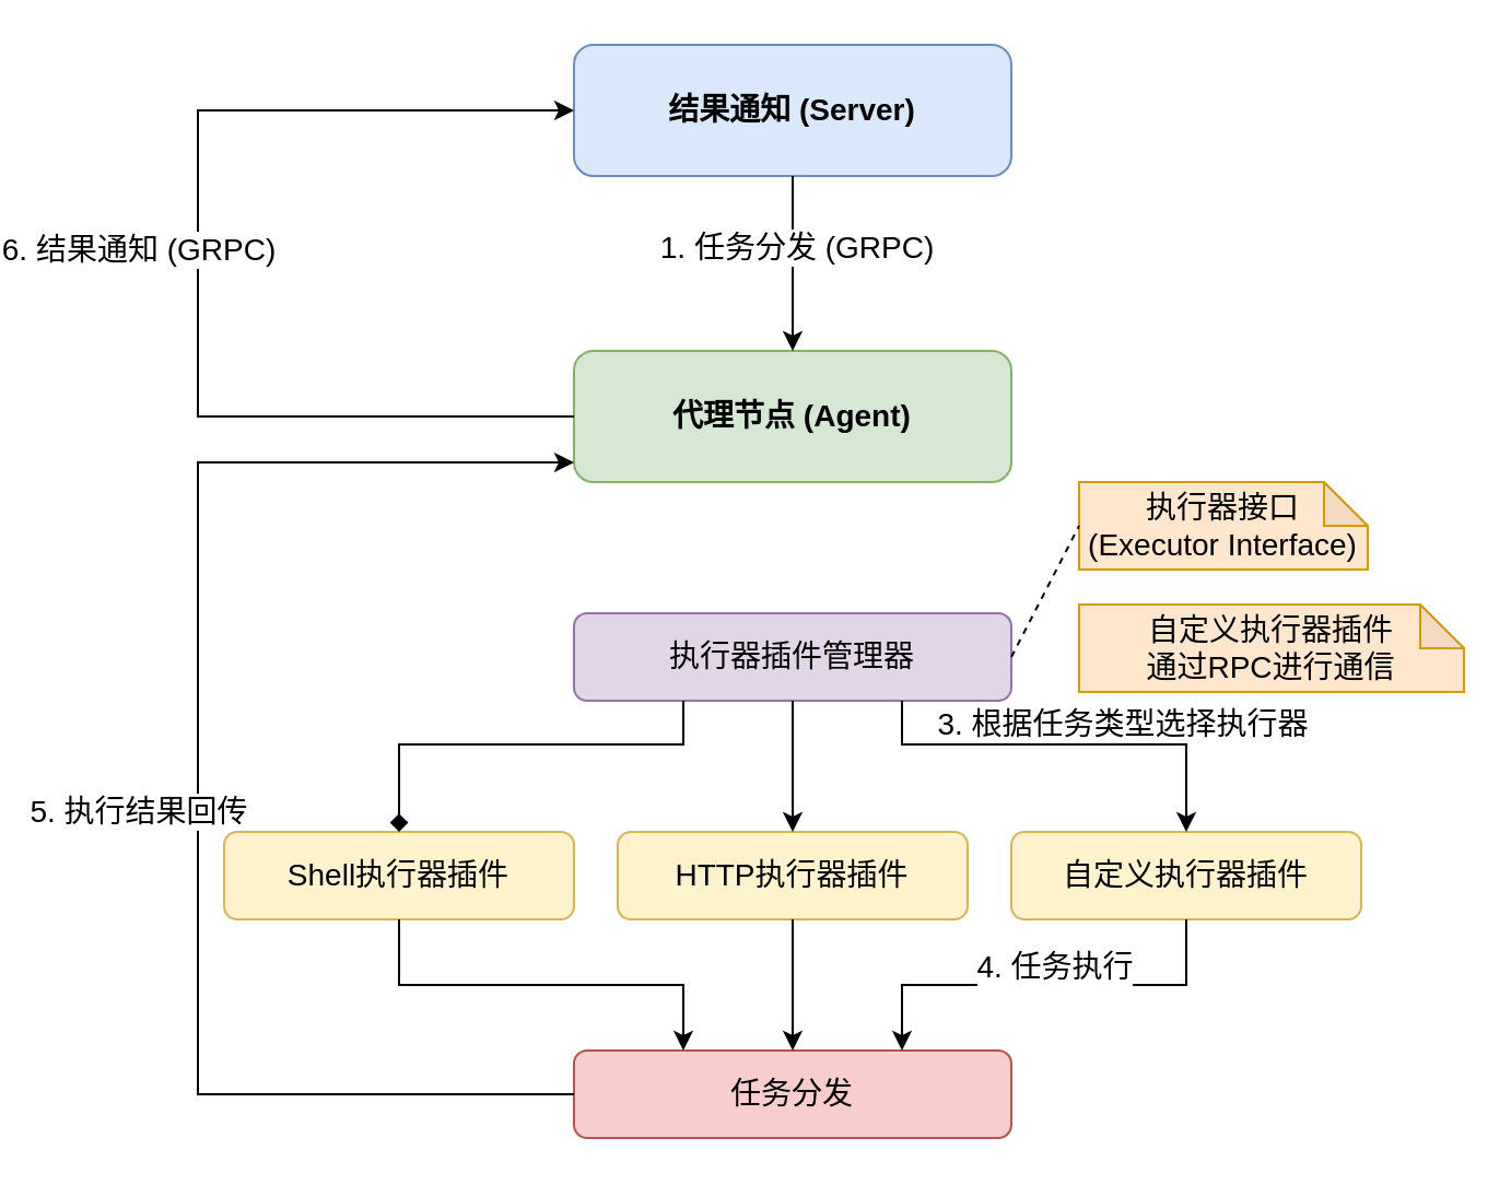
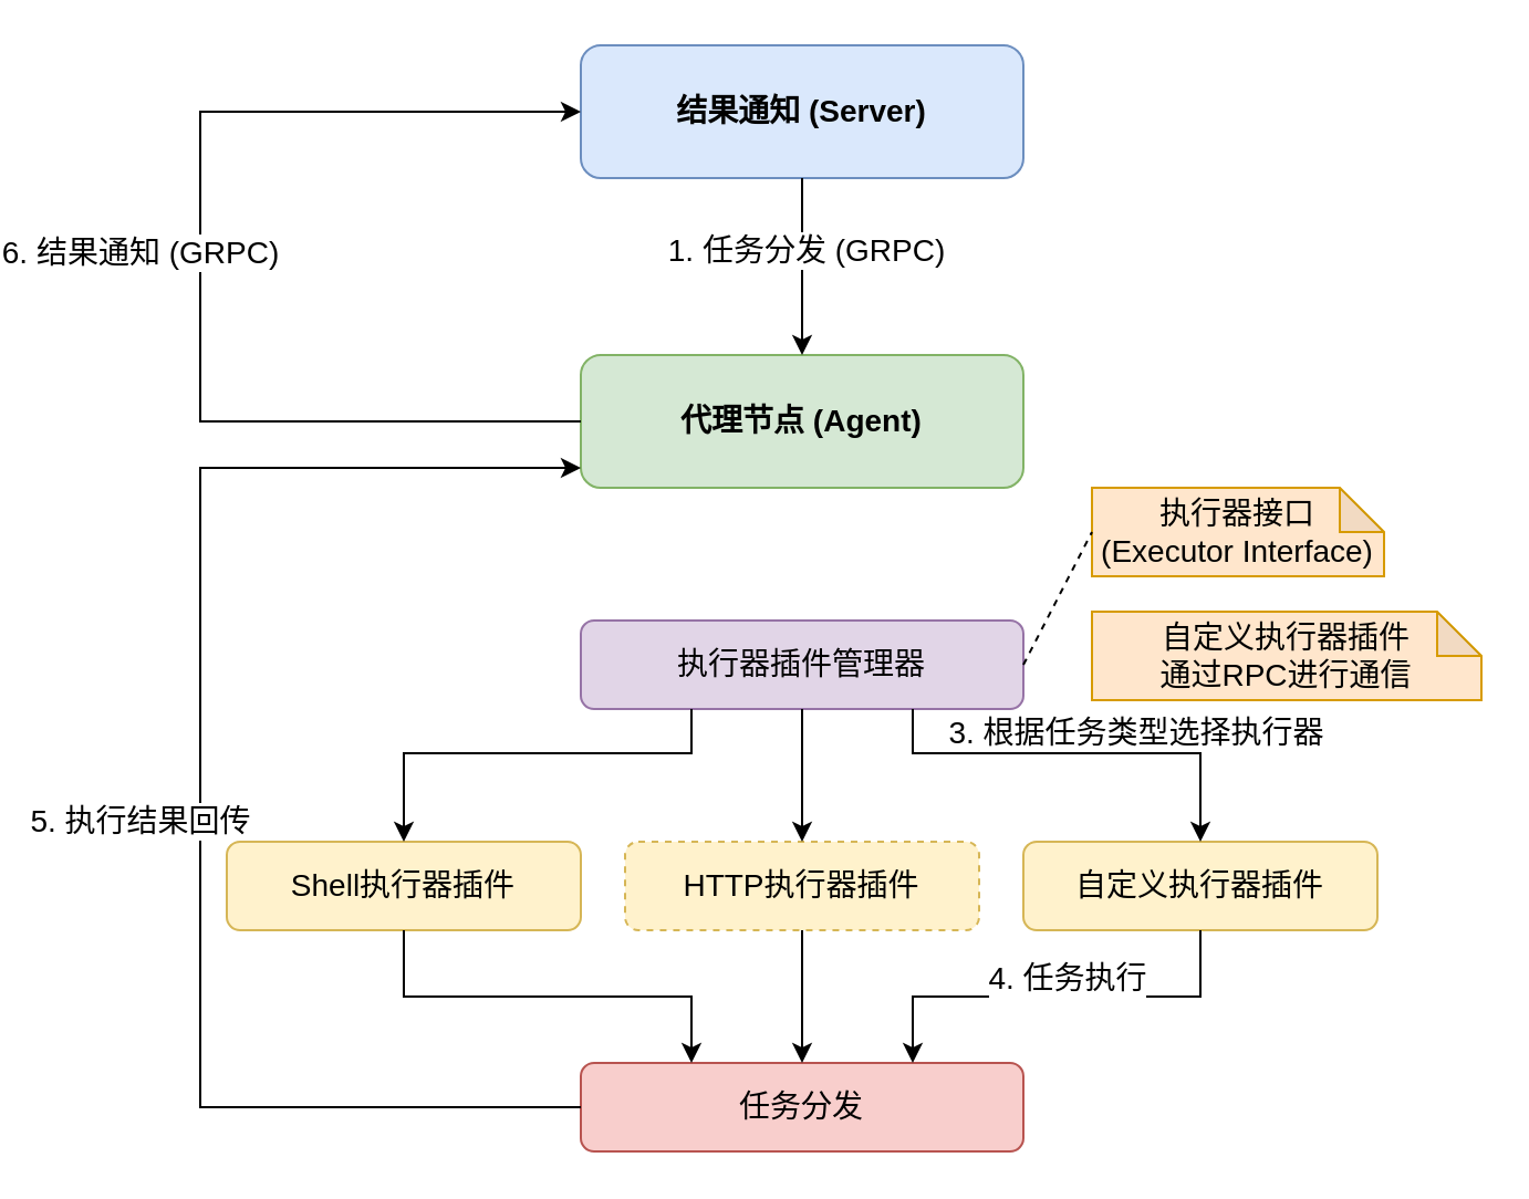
  <mxCell id="0" />
  <mxCell id="1" parent="0" />
  <mxCell id="2" value="结果通知 (Server)" style="rounded=1;whiteSpace=wrap;html=1;fillColor=#dae8fc;strokeColor=#6c8ebf;fontSize=14;fontStyle=1" vertex="1" parent="1"><mxGeometry x="192" y="20" width="200" height="60" as="geometry" /></mxCell>
  <mxCell id="3" value="代理节点 (Agent)" style="rounded=1;whiteSpace=wrap;html=1;fillColor=#d5e8d4;strokeColor=#82b366;fontSize=14;fontStyle=1" vertex="1" parent="1"><mxGeometry x="192" y="160" width="200" height="60" as="geometry" /></mxCell>
  <mxCell id="4" value="" style="edgeStyle=orthogonalEdgeStyle;rounded=0;orthogonalLoop=1;jettySize=auto;html=1;exitX=0.5;exitY=1;exitDx=0;exitDy=0;entryX=0.5;entryY=0;entryDx=0;entryDy=0;fontSize=14;" edge="1" parent="1" source="2" target="3"><mxGeometry relative="1" as="geometry" /></mxCell>
  <mxCell id="5" value="1. 任务分发 (GRPC)" style="edgeLabel;html=1;align=center;verticalAlign=middle;resizable=0;points=[];fontSize=14;" vertex="1" connectable="0" parent="4"><mxGeometry x="-0.2" y="1" relative="1" as="geometry"><mxPoint as="offset" /></mxGeometry></mxCell>
  <mxCell id="6" value="执行器插件管理器" style="rounded=1;whiteSpace=wrap;html=1;fillColor=#e1d5e7;strokeColor=#9673a6;fontSize=14;" vertex="1" parent="1"><mxGeometry x="192" y="280" width="200" height="40" as="geometry" /></mxCell>
  <mxCell id="7" value="Shell执行器插件" style="rounded=1;whiteSpace=wrap;html=1;fillColor=#fff2cc;strokeColor=#d6b656;fontSize=14;" vertex="1" parent="1"><mxGeometry x="32" y="380" width="160" height="40" as="geometry" /></mxCell>
- <mxCell id="8" value="HTTP执行器插件" style="rounded=1;whiteSpace=wrap;html=1;fillColor=#fff2cc;strokeColor=#d6b656;fontSize=14;" vertex="1" parent="1"><mxGeometry x="212" y="380" width="160" height="40" as="geometry" /></mxCell>
+ <mxCell id="8" value="HTTP执行器插件" style="rounded=1;whiteSpace=wrap;html=1;fillColor=#fff2cc;strokeColor=#d6b656;fontSize=14;dashed=1;" vertex="1" parent="1"><mxGeometry x="212" y="380" width="160" height="40" as="geometry" /></mxCell>
  <mxCell id="9" value="自定义执行器插件" style="rounded=1;whiteSpace=wrap;html=1;fillColor=#fff2cc;strokeColor=#d6b656;fontSize=14;" vertex="1" parent="1"><mxGeometry x="392" y="380" width="160" height="40" as="geometry" /></mxCell>
- <mxCell id="10" value="" style="edgeStyle=orthogonalEdgeStyle;rounded=0;orthogonalLoop=1;jettySize=auto;html=1;exitX=0.25;exitY=1;exitDx=0;exitDy=0;entryX=0.5;entryY=0;entryDx=0;entryDy=0;fontSize=14;endArrow=diamond;" edge="1" parent="1" source="6" target="7"><mxGeometry relative="1" as="geometry"><Array as="points"><mxPoint x="242" y="340" /><mxPoint x="112" y="340" /></Array></mxGeometry></mxCell>
+ <mxCell id="10" value="" style="edgeStyle=orthogonalEdgeStyle;rounded=0;orthogonalLoop=1;jettySize=auto;html=1;exitX=0.25;exitY=1;exitDx=0;exitDy=0;entryX=0.5;entryY=0;entryDx=0;entryDy=0;fontSize=14;" edge="1" parent="1" source="6" target="7"><mxGeometry relative="1" as="geometry"><Array as="points"><mxPoint x="242" y="340" /><mxPoint x="112" y="340" /></Array></mxGeometry></mxCell>
  <mxCell id="11" value="" style="edgeStyle=orthogonalEdgeStyle;rounded=0;orthogonalLoop=1;jettySize=auto;html=1;exitX=0.5;exitY=1;exitDx=0;exitDy=0;entryX=0.5;entryY=0;entryDx=0;entryDy=0;fontSize=14;" edge="1" parent="1" source="6" target="8"><mxGeometry relative="1" as="geometry" /></mxCell>
  <mxCell id="12" value="" style="edgeStyle=orthogonalEdgeStyle;rounded=0;orthogonalLoop=1;jettySize=auto;html=1;exitX=0.75;exitY=1;exitDx=0;exitDy=0;entryX=0.5;entryY=0;entryDx=0;entryDy=0;fontSize=14;" edge="1" parent="1" source="6" target="9"><mxGeometry relative="1" as="geometry"><Array as="points"><mxPoint x="342" y="340" /><mxPoint x="472" y="340" /></Array></mxGeometry></mxCell>
  <mxCell id="13" value="3. 根据任务类型选择执行器" style="edgeLabel;html=1;align=center;verticalAlign=middle;resizable=0;points=[];fontSize=14;" vertex="1" connectable="0" parent="12"><mxGeometry x="0.067" y="1" relative="1" as="geometry"><mxPoint x="19" y="-9" as="offset" /></mxGeometry></mxCell>
  <mxCell id="14" value="任务分发" style="rounded=1;whiteSpace=wrap;html=1;fillColor=#f8cecc;strokeColor=#b85450;fontSize=14;" vertex="1" parent="1"><mxGeometry x="192" y="480" width="200" height="40" as="geometry" /></mxCell>
  <mxCell id="15" value="" style="edgeStyle=orthogonalEdgeStyle;rounded=0;orthogonalLoop=1;jettySize=auto;html=1;exitX=0.5;exitY=1;exitDx=0;exitDy=0;entryX=0.25;entryY=0;entryDx=0;entryDy=0;fontSize=14;" edge="1" parent="1" source="7" target="14"><mxGeometry relative="1" as="geometry"><Array as="points"><mxPoint x="112" y="450" /><mxPoint x="242" y="450" /></Array></mxGeometry></mxCell>
  <mxCell id="16" value="" style="edgeStyle=orthogonalEdgeStyle;rounded=0;orthogonalLoop=1;jettySize=auto;html=1;exitX=0.5;exitY=1;exitDx=0;exitDy=0;entryX=0.5;entryY=0;entryDx=0;entryDy=0;fontSize=14;" edge="1" parent="1" source="8" target="14"><mxGeometry relative="1" as="geometry" /></mxCell>
  <mxCell id="17" value="" style="edgeStyle=orthogonalEdgeStyle;rounded=0;orthogonalLoop=1;jettySize=auto;html=1;exitX=0.5;exitY=1;exitDx=0;exitDy=0;entryX=0.75;entryY=0;entryDx=0;entryDy=0;fontSize=14;" edge="1" parent="1" source="9" target="14"><mxGeometry relative="1" as="geometry"><Array as="points"><mxPoint x="472" y="450" /><mxPoint x="342" y="450" /></Array></mxGeometry></mxCell>
  <mxCell id="18" value="4. 任务执行" style="edgeLabel;html=1;align=center;verticalAlign=middle;resizable=0;points=[];fontSize=14;" vertex="1" connectable="0" parent="17"><mxGeometry x="0.067" y="1" relative="1" as="geometry"><mxPoint x="10" y="-10" as="offset" /></mxGeometry></mxCell>
  <mxCell id="19" value="" style="edgeStyle=orthogonalEdgeStyle;rounded=0;orthogonalLoop=1;jettySize=auto;html=1;exitX=0;exitY=0.5;exitDx=0;exitDy=0;fontSize=14;" edge="1" parent="1" source="14"><mxGeometry relative="1" as="geometry"><Array as="points"><mxPoint x="20" y="500" /><mxPoint x="20" y="211" /><mxPoint x="192" y="211" /></Array><mxPoint x="192" y="211" as="targetPoint" /></mxGeometry></mxCell>
  <mxCell id="20" value="5. 执行结果回传" style="edgeLabel;html=1;align=center;verticalAlign=middle;resizable=0;points=[];fontSize=14;" vertex="1" connectable="0" parent="19"><mxGeometry x="0.053" y="-1" relative="1" as="geometry"><mxPoint x="-29" y="31" as="offset" /></mxGeometry></mxCell>
  <mxCell id="21" value="" style="edgeStyle=orthogonalEdgeStyle;rounded=0;orthogonalLoop=1;jettySize=auto;html=1;exitX=0;exitY=0.5;exitDx=0;exitDy=0;entryX=0;entryY=0.5;entryDx=0;entryDy=0;fontSize=14;" edge="1" parent="1" source="3" target="2"><mxGeometry relative="1" as="geometry"><Array as="points"><mxPoint x="20" y="190" /><mxPoint x="20" y="50" /></Array></mxGeometry></mxCell>
  <mxCell id="22" value="6. 结果通知 (GRPC)" style="edgeLabel;html=1;align=center;verticalAlign=middle;resizable=0;points=[];fontSize=14;" vertex="1" connectable="0" parent="21"><mxGeometry x="-0.053" y="-1" relative="1" as="geometry"><mxPoint x="-29" y="-20" as="offset" /></mxGeometry></mxCell>
  <mxCell id="23" value="执行器接口 (Executor Interface)" style="shape=note;whiteSpace=wrap;html=1;backgroundOutline=1;darkOpacity=0.05;fillColor=#ffe6cc;strokeColor=#d79b00;fontSize=14;size=20;" vertex="1" parent="1"><mxGeometry x="423" y="220" width="132" height="40" as="geometry" /></mxCell>
  <mxCell id="24" value="" style="endArrow=none;dashed=1;html=1;rounded=0;entryX=0;entryY=0.5;entryDx=0;entryDy=0;entryPerimeter=0;exitX=1;exitY=0.5;exitDx=0;exitDy=0;fontSize=14;" edge="1" parent="1" source="6" target="23"><mxGeometry width="50" height="50" relative="1" as="geometry"><mxPoint x="272" y="360" as="sourcePoint" /><mxPoint x="322" y="310" as="targetPoint" /></mxGeometry></mxCell>
  <mxCell id="25" value="自定义执行器插件&lt;div&gt;通过RPC进行通信&lt;/div&gt;" style="shape=note;whiteSpace=wrap;html=1;backgroundOutline=1;darkOpacity=0.05;fillColor=#ffe6cc;strokeColor=#d79b00;fontSize=14;size=20;" vertex="1" parent="1"><mxGeometry x="423" y="276" width="176" height="40" as="geometry" /></mxCell>
